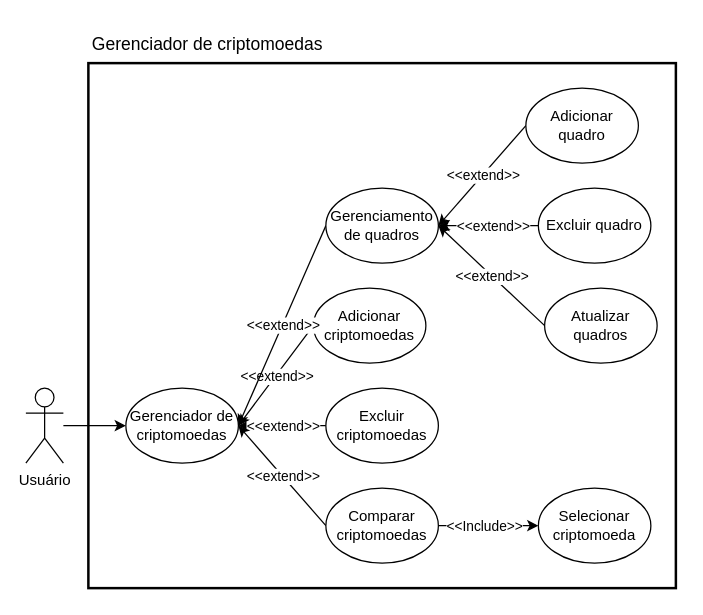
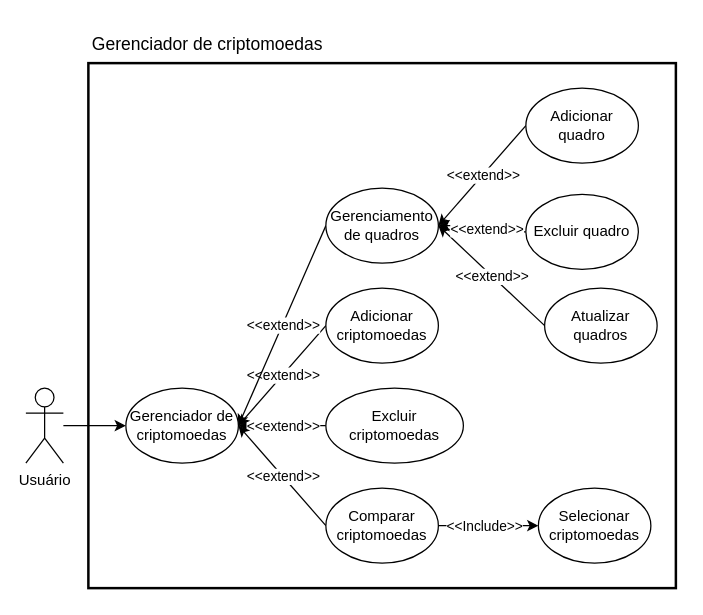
  <mxCell id="0" />
  <mxCell id="1" parent="0" />
  <mxCell id="2" style="edgeStyle=orthogonalEdgeStyle;rounded=0;orthogonalLoop=1;jettySize=auto;html=1;entryX=0;entryY=0.5;entryDx=0;entryDy=0;" parent="1" source="3" target="16" edge="1"><mxGeometry relative="1" as="geometry" /></mxCell>
  <mxCell id="3" value="Usuário" style="shape=umlActor;verticalLabelPosition=bottom;verticalAlign=top;html=1;outlineConnect=0;" parent="1" vertex="1"><mxGeometry x="20" y="310" width="30" height="60" as="geometry" /></mxCell>
  <mxCell id="4" style="rounded=0;orthogonalLoop=1;jettySize=auto;html=1;exitX=0;exitY=0.5;exitDx=0;exitDy=0;" parent="1" source="6" edge="1"><mxGeometry relative="1" as="geometry"><mxPoint x="190" y="340" as="targetPoint" /></mxGeometry></mxCell>
  <mxCell id="5" value="&amp;lt;&amp;lt;extend&amp;gt;&amp;gt;" style="edgeLabel;html=1;align=center;verticalAlign=middle;resizable=0;points=[];" parent="4" vertex="1" connectable="0"><mxGeometry relative="1" as="geometry"><mxPoint as="offset" /></mxGeometry></mxCell>
- <mxCell id="6" value="Excluir criptomoedas" style="ellipse;whiteSpace=wrap;html=1;" parent="1" vertex="1"><mxGeometry x="260" y="310" width="90" height="60" as="geometry" /></mxCell>
+ <mxCell id="6" value="Excluir criptomoedas" style="ellipse;whiteSpace=wrap;html=1;" parent="1" vertex="1"><mxGeometry x="260" y="310" width="110" height="60" as="geometry" /></mxCell>
  <mxCell id="7" style="rounded=0;orthogonalLoop=1;jettySize=auto;html=1;exitX=0;exitY=0.5;exitDx=0;exitDy=0;entryX=1;entryY=0.5;entryDx=0;entryDy=0;" parent="1" source="9" target="16" edge="1"><mxGeometry relative="1" as="geometry" /></mxCell>
  <mxCell id="8" value="&amp;lt;&amp;lt;extend&amp;gt;&amp;gt;" style="edgeLabel;html=1;align=center;verticalAlign=middle;resizable=0;points=[];" parent="7" vertex="1" connectable="0"><mxGeometry relative="1" as="geometry"><mxPoint as="offset" /></mxGeometry></mxCell>
- <mxCell id="9" value="Adicionar criptomoedas" style="ellipse;whiteSpace=wrap;html=1;" parent="1" vertex="1"><mxGeometry x="250" y="230" width="90" height="60" as="geometry" /></mxCell>
+ <mxCell id="9" value="Adicionar criptomoedas" style="ellipse;whiteSpace=wrap;html=1;" parent="1" vertex="1"><mxGeometry x="260" y="230" width="90" height="60" as="geometry" /></mxCell>
  <mxCell id="10" style="rounded=0;orthogonalLoop=1;jettySize=auto;html=1;exitX=0;exitY=0.5;exitDx=0;exitDy=0;" parent="1" source="15" edge="1"><mxGeometry relative="1" as="geometry"><mxPoint x="190" y="340" as="targetPoint" /></mxGeometry></mxCell>
  <mxCell id="11" value="&amp;lt;&amp;lt;extend&amp;gt;&amp;gt;" style="edgeLabel;html=1;align=center;verticalAlign=middle;resizable=0;points=[];" parent="10" vertex="1" connectable="0"><mxGeometry relative="1" as="geometry"><mxPoint as="offset" /></mxGeometry></mxCell>
  <mxCell id="12" value="" style="rounded=0;whiteSpace=wrap;html=1;fillColor=none;strokeWidth=2;" parent="1" vertex="1"><mxGeometry x="70" y="50" width="470" height="420" as="geometry" /></mxCell>
  <mxCell id="13" style="edgeStyle=orthogonalEdgeStyle;rounded=0;orthogonalLoop=1;jettySize=auto;html=1;exitX=1;exitY=0.5;exitDx=0;exitDy=0;entryX=0;entryY=0.5;entryDx=0;entryDy=0;" parent="1" source="15" target="18" edge="1"><mxGeometry relative="1" as="geometry" /></mxCell>
  <mxCell id="14" value="&amp;lt;&amp;lt;Include&amp;gt;&amp;gt;" style="edgeLabel;html=1;align=center;verticalAlign=middle;resizable=0;points=[];" parent="13" vertex="1" connectable="0"><mxGeometry relative="1" as="geometry"><mxPoint x="-4" as="offset" /></mxGeometry></mxCell>
  <mxCell id="15" value="Comparar criptomoedas" style="ellipse;whiteSpace=wrap;html=1;" parent="1" vertex="1"><mxGeometry x="260" y="390" width="90" height="60" as="geometry" /></mxCell>
  <mxCell id="16" value="Gerenciador de criptomoedas" style="ellipse;whiteSpace=wrap;html=1;" parent="1" vertex="1"><mxGeometry x="100" y="310" width="90" height="60" as="geometry" /></mxCell>
  <mxCell id="17" value="Gerenciador de criptomoedas" style="text;html=1;align=center;verticalAlign=middle;resizable=0;points=[];autosize=1;strokeColor=none;fillColor=none;fontSize=14;" parent="1" vertex="1"><mxGeometry x="60" y="20" width="210" height="30" as="geometry" /></mxCell>
- <mxCell id="18" value="Selecionar criptomoeda" style="ellipse;whiteSpace=wrap;html=1;" parent="1" vertex="1"><mxGeometry x="430" y="390" width="90" height="60" as="geometry" /></mxCell>
+ <mxCell id="18" value="Selecionar criptomoedas" style="ellipse;whiteSpace=wrap;html=1;" parent="1" vertex="1"><mxGeometry x="430" y="390" width="90" height="60" as="geometry" /></mxCell>
  <mxCell id="19" style="rounded=0;orthogonalLoop=1;jettySize=auto;html=1;exitX=0;exitY=0.5;exitDx=0;exitDy=0;entryX=1;entryY=0.5;entryDx=0;entryDy=0;" parent="1" source="21" target="16" edge="1"><mxGeometry relative="1" as="geometry" /></mxCell>
  <mxCell id="20" value="&amp;lt;&amp;lt;extend&amp;gt;&amp;gt;" style="edgeLabel;html=1;align=center;verticalAlign=middle;resizable=0;points=[];" parent="19" vertex="1" connectable="0"><mxGeometry relative="1" as="geometry"><mxPoint as="offset" /></mxGeometry></mxCell>
  <mxCell id="21" value="Gerenciamento de quadros" style="ellipse;whiteSpace=wrap;html=1;" parent="1" vertex="1"><mxGeometry x="260" y="150" width="90" height="60" as="geometry" /></mxCell>
  <mxCell id="22" style="rounded=0;orthogonalLoop=1;jettySize=auto;html=1;exitX=0;exitY=0.5;exitDx=0;exitDy=0;" parent="1" source="24" edge="1"><mxGeometry relative="1" as="geometry"><mxPoint x="350" y="180" as="targetPoint" /></mxGeometry></mxCell>
  <mxCell id="23" value="&amp;lt;&amp;lt;extend&amp;gt;&amp;gt;" style="edgeLabel;html=1;align=center;verticalAlign=middle;resizable=0;points=[];" parent="22" vertex="1" connectable="0"><mxGeometry relative="1" as="geometry"><mxPoint as="offset" /></mxGeometry></mxCell>
  <mxCell id="24" value="Atualizar quadros" style="ellipse;whiteSpace=wrap;html=1;" parent="1" vertex="1"><mxGeometry x="435" y="230" width="90" height="60" as="geometry" /></mxCell>
  <mxCell id="25" style="edgeStyle=orthogonalEdgeStyle;rounded=0;orthogonalLoop=1;jettySize=auto;html=1;exitX=0;exitY=0.5;exitDx=0;exitDy=0;entryX=1;entryY=0.5;entryDx=0;entryDy=0;" parent="1" source="27" target="21" edge="1"><mxGeometry relative="1" as="geometry" /></mxCell>
  <mxCell id="26" value="&amp;lt;&amp;lt;extend&amp;gt;&amp;gt;" style="edgeLabel;html=1;align=center;verticalAlign=middle;resizable=0;points=[];" parent="25" vertex="1" connectable="0"><mxGeometry relative="1" as="geometry"><mxPoint x="3" as="offset" /></mxGeometry></mxCell>
- <mxCell id="27" value="Excluir quadro" style="ellipse;whiteSpace=wrap;html=1;" parent="1" vertex="1"><mxGeometry x="430" y="150" width="90" height="60" as="geometry" /></mxCell>
+ <mxCell id="27" value="Excluir quadro" style="ellipse;whiteSpace=wrap;html=1;" parent="1" vertex="1"><mxGeometry x="420" y="155" width="90" height="60" as="geometry" /></mxCell>
  <mxCell id="28" style="rounded=0;orthogonalLoop=1;jettySize=auto;html=1;exitX=0;exitY=0.5;exitDx=0;exitDy=0;" parent="1" source="30" edge="1"><mxGeometry relative="1" as="geometry"><mxPoint x="350" y="180" as="targetPoint" /></mxGeometry></mxCell>
  <mxCell id="29" value="&amp;lt;&amp;lt;extend&amp;gt;&amp;gt;" style="edgeLabel;html=1;align=center;verticalAlign=middle;resizable=0;points=[];" parent="28" vertex="1" connectable="0"><mxGeometry relative="1" as="geometry"><mxPoint as="offset" /></mxGeometry></mxCell>
  <mxCell id="30" value="Adicionar quadro" style="ellipse;whiteSpace=wrap;html=1;" parent="1" vertex="1"><mxGeometry x="420" y="70" width="90" height="60" as="geometry" /></mxCell>
